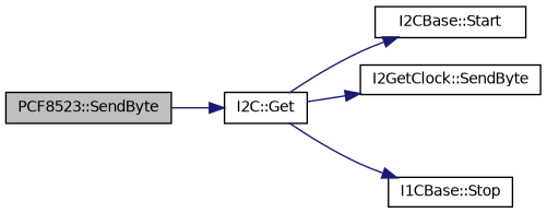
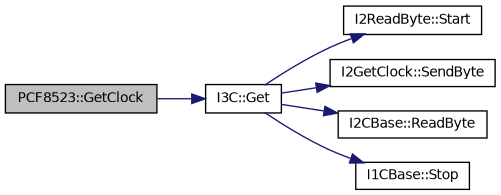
  digraph {
    rankdir=LR
    node [color=black fillcolor=white fontname=Helvetica fontsize=10 shape=record style=filled]
    edge [color=midnightblue fontname=Helvetica fontsize=10 labelfontname=Helvetica labelfontsize=10 style=solid]
-   n1 [fillcolor=grey75 fontcolor=black height=0.2 label="PCF8523::SendByte" width=0.4]
-   n2 [height=0.2 label="I2C::Get" width=0.4]
-   n3 [height=0.2 label="I2CBase::Start" width=0.4]
+   n1 [fillcolor=grey75 fontcolor=black height=0.2 label="PCF8523::GetClock" width=0.4]
+   n2 [height=0.2 label="I3C::Get" width=0.4]
+   n3 [height=0.2 label="I2ReadByte::Start" width=0.4]
    n4 [height=0.2 label="I2GetClock::SendByte" width=0.4]
+   n5 [height=0.2 label="I2CBase::ReadByte" width=0.4]
    n6 [height=0.2 label="I1CBase::Stop" width=0.4]
    n1 -> n2
    n2 -> n3
    n2 -> n4
+   n2 -> n5
    n2 -> n6
  }
